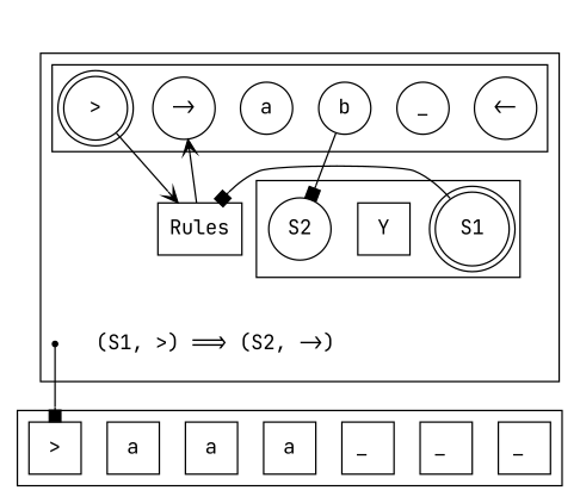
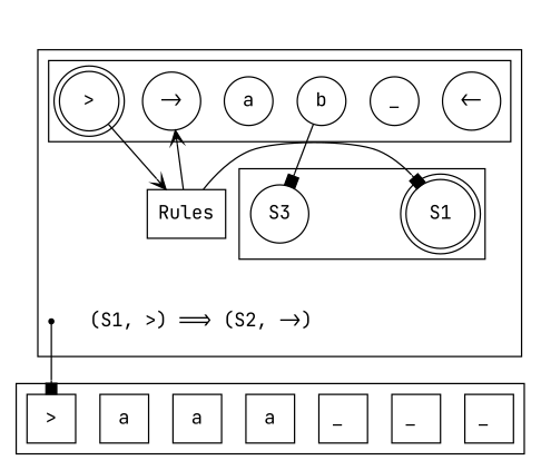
  digraph {
    fontname="JetBrains Mono"
    rankdir=LB
    node [fontname="JetBrains Mono" shape=square]
    edge [fontname="JetBrains Mono" style=invis]
    n1 [label=">"]
    n2 [label=a]
    n3 [label=a]
    n4 [label=a]
    n5 [label="_ "]
    n6 [label="_ "]
    n7 [label="_ "]
    Z [shape=point]
    n9 [label="(S1, >) ==> (S2, ->)" shape=plaintext]
    n10 [label=">" shape=doublecircle]
    n11 [label=a shape=circle]
    n12 [label=b shape=circle]
    n13 [label=_ shape=circle]
    n14 [label="<-" shape=circle]
    n15 [label="->" shape=circle]
    S1 [shape=doublecircle]
-   S2 [shape=circle]
-   Y
+   S2 [shape=circle label=S3]
    n19 [label=Rules shape=rectangle]
    subgraph cluster_1 {
      subgraph sub_2 {
        rank=same
        n1
        n2
        n3
        n4
        n5
        n6
        n7
      }
    }
    subgraph cluster_3 {
      n19
      subgraph sub_4 {
        rank=same
        Z
        n9
      }
      subgraph cluster_5 {
        subgraph sub_6 {
          rank=same
          n10
          n11
          n12
          n13
          n14
          n15
        }
      }
      subgraph cluster_7 {
        subgraph sub_8 {
          rank=same
          S1
          S2
-         Y
        }
      }
    }
    n1 -> n2
    n2 -> n3
    n3 -> n4
    n4 -> n5
    n5 -> n6
    n6 -> n7
    Z -> n1 [arrowhead=box style=""]
    Z -> n9
    n10 -> n11
    n10 -> n19 [arrowhead=vee style=""]
    n11 -> n12
    n12 -> n13
    n12 -> S2 [arrowhead=box style=""]
    n13 -> n14
    n14 -> n15
    S1 -> S2
-   S1 -> n19 [arrowhead=box style=""]
-   S2 -> Y
+   n19 -> S1 [arrowhead=box style=""]
    n19 -> n9
    n19 -> n15 [arrowhead=vee style=""]
  }
